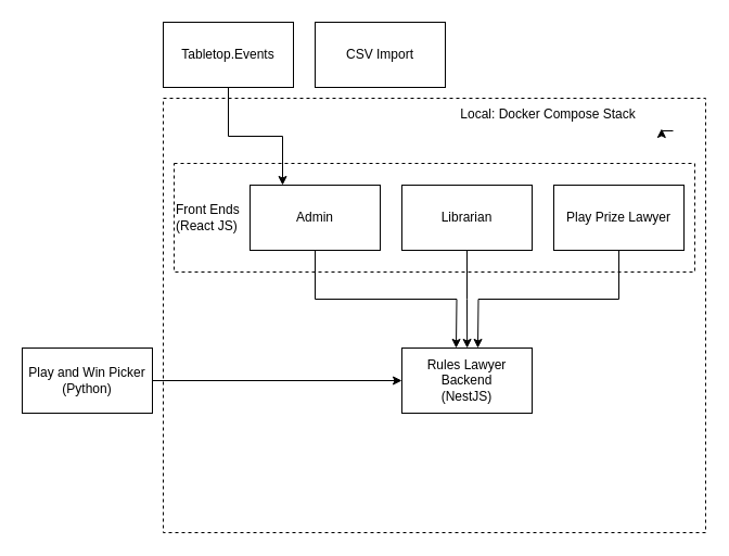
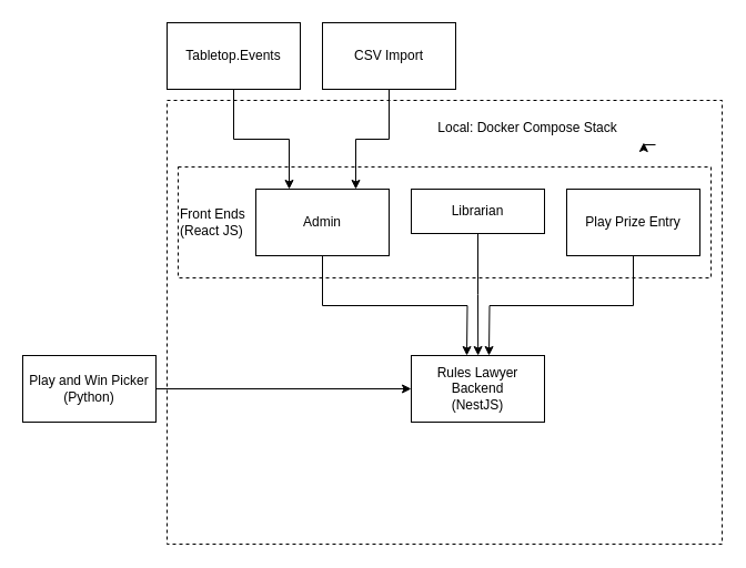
  <mxCell id="0" />
  <mxCell id="1" parent="0" />
  <mxCell id="2" value="" style="rounded=0;whiteSpace=wrap;html=1;dashed=1;" parent="1" vertex="1"><mxGeometry x="150" y="90" width="500" height="400" as="geometry" /></mxCell>
  <mxCell id="3" value="Front Ends&lt;div&gt;(React JS)&lt;/div&gt;" style="rounded=0;whiteSpace=wrap;html=1;align=left;dashed=1;" parent="1" vertex="1"><mxGeometry x="160" y="150" width="480" height="100" as="geometry" /></mxCell>
  <mxCell id="4" style="edgeStyle=orthogonalEdgeStyle;rounded=0;orthogonalLoop=1;jettySize=auto;html=1;exitX=0.5;exitY=1;exitDx=0;exitDy=0;" parent="1" source="5" edge="1"><mxGeometry relative="1" as="geometry"><mxPoint x="420" y="320" as="targetPoint" /></mxGeometry></mxCell>
  <mxCell id="5" value="Admin" style="rounded=0;whiteSpace=wrap;html=1;" parent="1" vertex="1"><mxGeometry x="230" y="170" width="120" height="60" as="geometry" /></mxCell>
  <mxCell id="6" style="edgeStyle=orthogonalEdgeStyle;rounded=0;orthogonalLoop=1;jettySize=auto;html=1;exitX=0.5;exitY=1;exitDx=0;exitDy=0;" parent="1" source="7" edge="1"><mxGeometry relative="1" as="geometry"><mxPoint x="430.143" y="320" as="targetPoint" /></mxGeometry></mxCell>
- <mxCell id="7" value="Librarian" style="rounded=0;whiteSpace=wrap;html=1;" parent="1" vertex="1"><mxGeometry x="370" y="170" width="120" height="60" as="geometry" /></mxCell>
+ <mxCell id="7" value="Librarian" style="rounded=0;whiteSpace=wrap;html=1;" parent="1" vertex="1"><mxGeometry x="370" y="170" width="120" height="40" as="geometry" /></mxCell>
  <mxCell id="8" style="edgeStyle=orthogonalEdgeStyle;rounded=0;orthogonalLoop=1;jettySize=auto;html=1;exitX=0.5;exitY=1;exitDx=0;exitDy=0;" parent="1" source="9" edge="1"><mxGeometry relative="1" as="geometry"><mxPoint x="440" y="320" as="targetPoint" /></mxGeometry></mxCell>
- <mxCell id="9" value="Play Prize Lawyer" style="rounded=0;whiteSpace=wrap;html=1;" parent="1" vertex="1"><mxGeometry x="510" y="170" width="120" height="60" as="geometry" /></mxCell>
+ <mxCell id="9" value="Play Prize Entry" style="rounded=0;whiteSpace=wrap;html=1;" parent="1" vertex="1"><mxGeometry x="510" y="170" width="120" height="60" as="geometry" /></mxCell>
  <mxCell id="10" value="Rules Lawyer Backend&lt;div&gt;(NestJS)&lt;/div&gt;" style="rounded=0;whiteSpace=wrap;html=1;" parent="1" vertex="1"><mxGeometry x="370" y="320" width="120" height="60" as="geometry" /></mxCell>
  <mxCell id="11" style="edgeStyle=orthogonalEdgeStyle;rounded=0;orthogonalLoop=1;jettySize=auto;html=1;entryX=0;entryY=0.5;entryDx=0;entryDy=0;" parent="1" source="12" target="10" edge="1"><mxGeometry relative="1" as="geometry" /></mxCell>
  <mxCell id="12" value="Play and Win Picker&lt;div&gt;(Python)&lt;/div&gt;" style="rounded=0;whiteSpace=wrap;html=1;" parent="1" vertex="1"><mxGeometry x="20" y="320" width="120" height="60" as="geometry" /></mxCell>
- <mxCell id="13" value="Local: Docker Compose Stack" style="text;html=1;align=center;verticalAlign=middle;whiteSpace=wrap;rounded=0;" parent="1" vertex="1"><mxGeometry x="390" y="90" width="230" height="30" as="geometry" /></mxCell>
+ <mxCell id="13" value="Local: Docker Compose Stack" style="text;html=1;align=center;verticalAlign=middle;whiteSpace=wrap;rounded=0;" parent="1" vertex="1"><mxGeometry x="360" y="100" width="230" height="30" as="geometry" /></mxCell>
  <mxCell id="14" style="edgeStyle=orthogonalEdgeStyle;rounded=0;orthogonalLoop=1;jettySize=auto;html=1;entryX=0.25;entryY=0;entryDx=0;entryDy=0;" parent="1" source="15" target="5" edge="1"><mxGeometry relative="1" as="geometry" /></mxCell>
  <mxCell id="15" value="Tabletop.Events" style="rounded=0;whiteSpace=wrap;html=1;" parent="1" vertex="1"><mxGeometry x="150" y="20" width="120" height="60" as="geometry" /></mxCell>
+ <mxCell id="16" style="edgeStyle=orthogonalEdgeStyle;rounded=0;orthogonalLoop=1;jettySize=auto;html=1;entryX=0.75;entryY=0;entryDx=0;entryDy=0;" parent="1" source="17" target="5" edge="1"><mxGeometry relative="1" as="geometry" /></mxCell>
  <mxCell id="17" value="CSV Import" style="rounded=0;whiteSpace=wrap;html=1;" parent="1" vertex="1"><mxGeometry x="290" y="20" width="120" height="60" as="geometry" /></mxCell>
  <mxCell id="18" style="edgeStyle=orthogonalEdgeStyle;rounded=0;orthogonalLoop=1;jettySize=auto;html=1;exitX=1;exitY=1;exitDx=0;exitDy=0;entryX=0.954;entryY=0.933;entryDx=0;entryDy=0;entryPerimeter=0;" edge="1" parent="1" source="13" target="13"><mxGeometry relative="1" as="geometry" /></mxCell>
